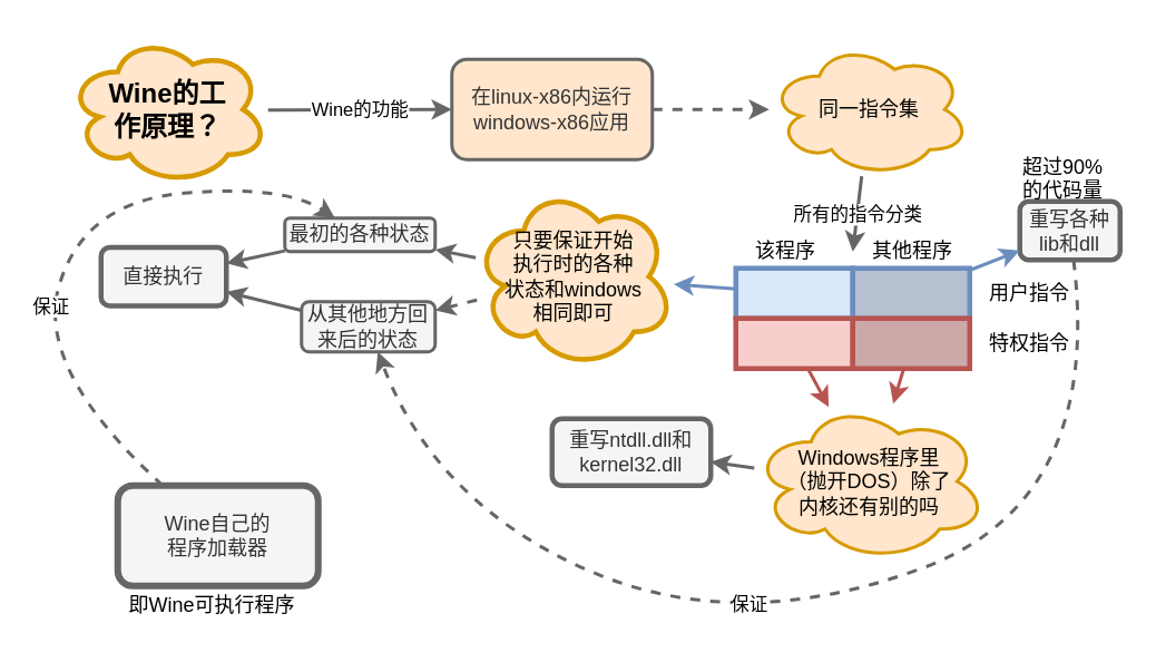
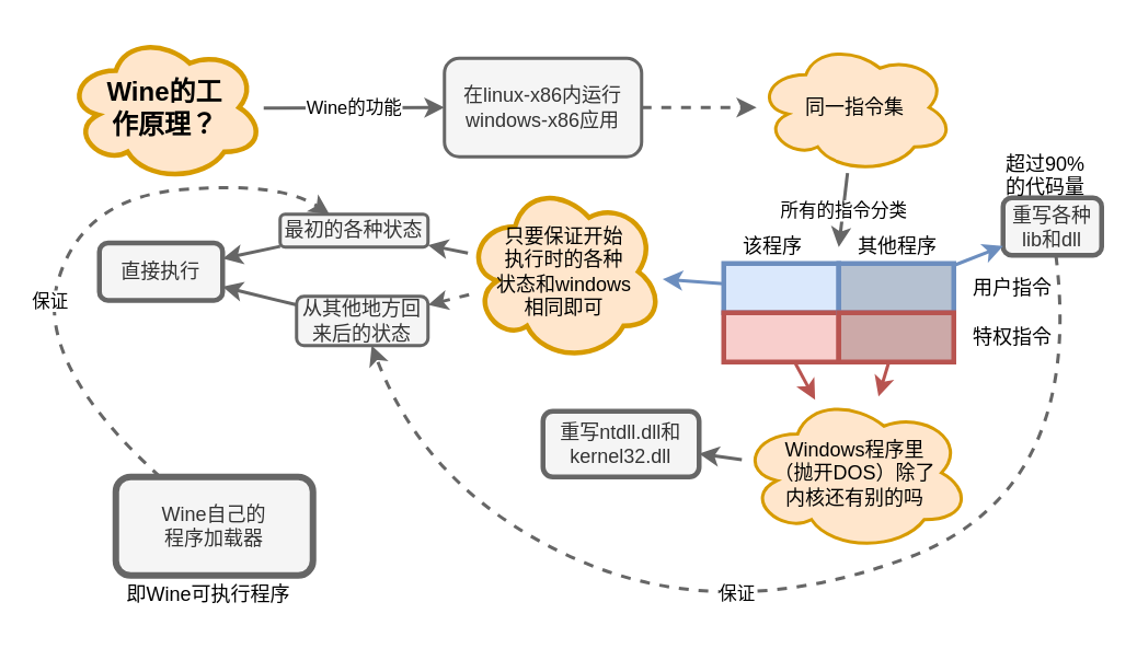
  <mxCell id="0" />
  <mxCell id="1" parent="0" />
  <mxCell id="2" value="&lt;b style=&quot;font-size: 16px&quot;&gt;Wine的工&lt;br&gt;作原理？&lt;/b&gt;&lt;br&gt;" style="ellipse;shape=cloud;whiteSpace=wrap;html=1;fillColor=#ffe6cc;strokeColor=#d79b00;strokeWidth=3;" vertex="1" parent="1"><mxGeometry x="40" y="20" width="120" height="90" as="geometry" /></mxCell>
- <mxCell id="3" value="在linux-x86内运行windows-x86应用" style="rounded=1;whiteSpace=wrap;html=1;strokeWidth=2;fillColor=#ffe6cc;strokeColor=#666666;fontColor=#333333;" vertex="1" parent="1"><mxGeometry x="270" y="35" width="120" height="60" as="geometry" /></mxCell>
+ <mxCell id="3" value="在linux-x86内运行windows-x86应用" style="rounded=1;whiteSpace=wrap;html=1;strokeWidth=2;fillColor=#f5f5f5;strokeColor=#666666;fontColor=#333333;" vertex="1" parent="1"><mxGeometry x="270" y="35" width="120" height="60" as="geometry" /></mxCell>
  <mxCell id="4" value="Wine的功能" style="endArrow=classic;html=1;strokeWidth=2;fillColor=#f5f5f5;strokeColor=#666666;" edge="1" parent="1" source="2" target="3"><mxGeometry width="50" height="50" relative="1" as="geometry"><mxPoint x="200" y="190" as="sourcePoint" /><mxPoint x="250" y="140" as="targetPoint" /></mxGeometry></mxCell>
  <mxCell id="5" value="&lt;span&gt;同一指令集&lt;/span&gt;" style="ellipse;shape=cloud;whiteSpace=wrap;html=1;strokeWidth=2;fillColor=#ffe6cc;strokeColor=#d79b00;" vertex="1" parent="1"><mxGeometry x="460" y="25" width="120" height="80" as="geometry" /></mxCell>
  <mxCell id="6" value="" style="endArrow=classic;html=1;strokeWidth=2;fillColor=#f5f5f5;strokeColor=#666666;dashed=1;" edge="1" parent="1" source="3" target="5"><mxGeometry width="50" height="50" relative="1" as="geometry"><mxPoint x="300" y="200" as="sourcePoint" /><mxPoint x="350" y="150" as="targetPoint" /></mxGeometry></mxCell>
  <mxCell id="7" value="" style="group" vertex="1" connectable="0" parent="1"><mxGeometry x="440" y="140" width="210" height="80" as="geometry" /></mxCell>
  <mxCell id="8" value="" style="rounded=0;whiteSpace=wrap;html=1;strokeWidth=3;fillColor=#dae8fc;strokeColor=#6c8ebf;" vertex="1" parent="7"><mxGeometry y="20" width="70" height="30" as="geometry" /></mxCell>
  <mxCell id="9" value="" style="rounded=0;whiteSpace=wrap;html=1;strokeWidth=3;fillColor=#f8cecc;strokeColor=#b85450;" vertex="1" parent="7"><mxGeometry y="50" width="70" height="30" as="geometry" /></mxCell>
  <mxCell id="10" value="用户指令" style="text;html=1;resizable=0;points=[];autosize=1;align=left;verticalAlign=top;spacingTop=-4;" vertex="1" parent="7"><mxGeometry x="150" y="25" width="60" height="20" as="geometry" /></mxCell>
  <mxCell id="11" value="特权指令" style="text;html=1;resizable=0;points=[];autosize=1;align=left;verticalAlign=top;spacingTop=-4;" vertex="1" parent="7"><mxGeometry x="150" y="55" width="60" height="20" as="geometry" /></mxCell>
  <mxCell id="12" value="" style="rounded=0;whiteSpace=wrap;html=1;strokeWidth=3;fillColor=#B5C1D1;strokeColor=#6c8ebf;" vertex="1" parent="7"><mxGeometry x="70" y="20" width="70" height="30" as="geometry" /></mxCell>
  <mxCell id="13" value="" style="rounded=0;whiteSpace=wrap;html=1;strokeWidth=3;fillColor=#CCA9A8;strokeColor=#b85450;" vertex="1" parent="7"><mxGeometry x="70" y="50" width="70" height="30" as="geometry" /></mxCell>
  <mxCell id="14" value="该程序" style="text;html=1;resizable=0;points=[];autosize=1;align=left;verticalAlign=top;spacingTop=-4;" vertex="1" parent="7"><mxGeometry x="10" width="50" height="20" as="geometry" /></mxCell>
  <mxCell id="15" value="其他程序" style="text;html=1;resizable=0;points=[];autosize=1;align=left;verticalAlign=top;spacingTop=-4;" vertex="1" parent="7"><mxGeometry x="80" width="60" height="20" as="geometry" /></mxCell>
  <mxCell id="16" value="所有的指令分类" style="endArrow=classic;html=1;strokeWidth=2;fillColor=#f5f5f5;strokeColor=#666666;" edge="1" parent="1" source="5"><mxGeometry width="50" height="50" relative="1" as="geometry"><mxPoint x="340" y="170" as="sourcePoint" /><mxPoint x="510" y="150" as="targetPoint" /></mxGeometry></mxCell>
  <mxCell id="17" value="直接执行" style="rounded=1;whiteSpace=wrap;html=1;strokeWidth=3;fillColor=#f5f5f5;strokeColor=#666666;fontColor=#333333;" vertex="1" parent="1"><mxGeometry x="60" y="147.5" width="75" height="35" as="geometry" /></mxCell>
  <mxCell id="18" value="" style="endArrow=classic;html=1;strokeWidth=2;fillColor=#dae8fc;strokeColor=#6c8ebf;" edge="1" parent="1" source="8" target="19"><mxGeometry width="50" height="50" relative="1" as="geometry"><mxPoint x="370" y="200" as="sourcePoint" /><mxPoint x="420" y="150" as="targetPoint" /></mxGeometry></mxCell>
  <mxCell id="19" value="只要保证开始&lt;br&gt;执行时的各种&lt;br&gt;状态和windows&lt;br&gt;相同即可" style="ellipse;shape=cloud;whiteSpace=wrap;html=1;strokeWidth=3;fillColor=#ffe6cc;strokeColor=#d79b00;" vertex="1" parent="1"><mxGeometry x="283" y="110" width="120" height="110" as="geometry" /></mxCell>
  <mxCell id="20" value="最初的各种状态" style="rounded=1;whiteSpace=wrap;html=1;strokeWidth=2;fillColor=#f5f5f5;strokeColor=#666666;fontColor=#333333;" vertex="1" parent="1"><mxGeometry x="170" y="130" width="90" height="20" as="geometry" /></mxCell>
  <mxCell id="21" value="从其他地方回来后的状态" style="rounded=1;whiteSpace=wrap;html=1;strokeWidth=2;fillColor=#f5f5f5;strokeColor=#666666;fontColor=#333333;" vertex="1" parent="1"><mxGeometry x="180" y="180" width="80" height="30" as="geometry" /></mxCell>
  <mxCell id="22" value="" style="endArrow=classic;html=1;strokeWidth=2;fillColor=#f5f5f5;strokeColor=#666666;" edge="1" parent="1" source="19" target="20"><mxGeometry width="50" height="50" relative="1" as="geometry"><mxPoint x="160" y="260" as="sourcePoint" /><mxPoint x="210" y="210" as="targetPoint" /></mxGeometry></mxCell>
  <mxCell id="23" value="" style="endArrow=classic;html=1;strokeWidth=2;fillColor=#f5f5f5;strokeColor=#666666;dashed=1;" edge="1" parent="1" source="19" target="21"><mxGeometry width="50" height="50" relative="1" as="geometry"><mxPoint x="190" y="310" as="sourcePoint" /><mxPoint x="240" y="260" as="targetPoint" /></mxGeometry></mxCell>
  <mxCell id="24" value="" style="endArrow=classic;html=1;strokeWidth=2;fillColor=#f5f5f5;strokeColor=#666666;" edge="1" parent="1" source="20" target="17"><mxGeometry width="50" height="50" relative="1" as="geometry"><mxPoint x="140" y="250" as="sourcePoint" /><mxPoint x="190" y="200" as="targetPoint" /></mxGeometry></mxCell>
  <mxCell id="25" value="" style="endArrow=classic;html=1;strokeWidth=2;fillColor=#f5f5f5;strokeColor=#666666;" edge="1" parent="1" source="21" target="17"><mxGeometry width="50" height="50" relative="1" as="geometry"><mxPoint x="100" y="280" as="sourcePoint" /><mxPoint x="100" y="220" as="targetPoint" /></mxGeometry></mxCell>
  <mxCell id="26" value="Windows程序里&lt;br&gt;（抛开DOS）除了&lt;br&gt;内核还有别的吗" style="ellipse;shape=cloud;whiteSpace=wrap;html=1;strokeWidth=2;fillColor=#ffe6cc;strokeColor=#d79b00;" vertex="1" parent="1"><mxGeometry x="450" y="240" width="140" height="95" as="geometry" /></mxCell>
  <mxCell id="27" value="" style="endArrow=classic;html=1;strokeWidth=2;fillColor=#f8cecc;strokeColor=#b85450;" edge="1" parent="1" source="9" target="26"><mxGeometry width="50" height="50" relative="1" as="geometry"><mxPoint x="560" y="310" as="sourcePoint" /><mxPoint x="610" y="260" as="targetPoint" /></mxGeometry></mxCell>
  <mxCell id="28" value="" style="endArrow=classic;html=1;strokeWidth=2;fillColor=#f8cecc;strokeColor=#b85450;" edge="1" parent="1" source="13" target="26"><mxGeometry width="50" height="50" relative="1" as="geometry"><mxPoint x="580" y="330" as="sourcePoint" /><mxPoint x="630" y="280" as="targetPoint" /></mxGeometry></mxCell>
  <mxCell id="29" value="重写ntdll.dll和kernel32.dll" style="rounded=1;whiteSpace=wrap;html=1;strokeWidth=3;fillColor=#f5f5f5;strokeColor=#666666;fontColor=#333333;" vertex="1" parent="1"><mxGeometry x="330" y="250" width="95" height="40" as="geometry" /></mxCell>
  <mxCell id="30" value="" style="endArrow=classic;html=1;strokeWidth=2;fillColor=#f5f5f5;strokeColor=#666666;" edge="1" parent="1" source="26" target="29"><mxGeometry width="50" height="50" relative="1" as="geometry"><mxPoint x="210" y="390" as="sourcePoint" /><mxPoint x="260" y="340" as="targetPoint" /></mxGeometry></mxCell>
  <mxCell id="31" value="重写各种lib和dll" style="rounded=1;whiteSpace=wrap;html=1;strokeWidth=3;fillColor=#f5f5f5;strokeColor=#666666;fontColor=#333333;" vertex="1" parent="1"><mxGeometry x="610" y="120" width="60" height="35" as="geometry" /></mxCell>
  <mxCell id="32" value="" style="endArrow=classic;html=1;strokeWidth=2;fillColor=#dae8fc;strokeColor=#6c8ebf;" edge="1" parent="1" source="12" target="31"><mxGeometry width="50" height="50" relative="1" as="geometry"><mxPoint x="680" y="260" as="sourcePoint" /><mxPoint x="730" y="210" as="targetPoint" /></mxGeometry></mxCell>
  <mxCell id="33" value="保证" style="curved=1;endArrow=classic;html=1;strokeWidth=2;fillColor=#f5f5f5;strokeColor=#666666;dashed=1;" edge="1" parent="1" source="31" target="21"><mxGeometry x="0.088" y="-15" width="50" height="50" relative="1" as="geometry"><mxPoint x="240" y="290" as="sourcePoint" /><mxPoint x="290" y="240" as="targetPoint" /><Array as="points"><mxPoint x="660" y="300" /><mxPoint x="440" y="380" /><mxPoint x="260" y="300" /></Array><mxPoint as="offset" /></mxGeometry></mxCell>
  <mxCell id="34" value="Wine自己的&lt;br&gt;程序加载器" style="rounded=1;whiteSpace=wrap;html=1;strokeWidth=4;fillColor=#f5f5f5;strokeColor=#666666;fontColor=#333333;" vertex="1" parent="1"><mxGeometry x="70" y="290" width="120" height="60" as="geometry" /></mxCell>
  <mxCell id="35" value="保证" style="curved=1;endArrow=classic;html=1;strokeWidth=2;dashed=1;fillColor=#f5f5f5;strokeColor=#666666;" edge="1" parent="1" source="34" target="20"><mxGeometry x="-0.223" y="1" width="50" height="50" relative="1" as="geometry"><mxPoint x="60" y="270" as="sourcePoint" /><mxPoint x="110" y="220" as="targetPoint" /><Array as="points"><mxPoint x="20" y="220" /><mxPoint x="50" y="120" /><mxPoint x="170" y="110" /></Array><mxPoint as="offset" /></mxGeometry></mxCell>
  <mxCell id="36" value="超过90%&lt;br&gt;的代码量" style="text;html=1;resizable=0;points=[];autosize=1;align=left;verticalAlign=top;spacingTop=-4;" vertex="1" parent="1"><mxGeometry x="610" y="90" width="60" height="30" as="geometry" /></mxCell>
  <mxCell id="37" value="即Wine可执行程序" style="text;html=1;resizable=0;points=[];autosize=1;align=left;verticalAlign=top;spacingTop=-4;" vertex="1" parent="1"><mxGeometry x="75" y="352" width="110" height="20" as="geometry" /></mxCell>
